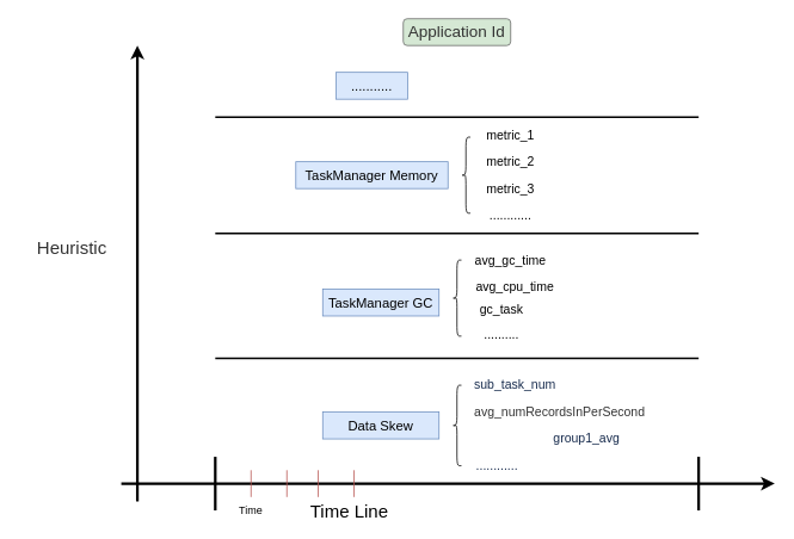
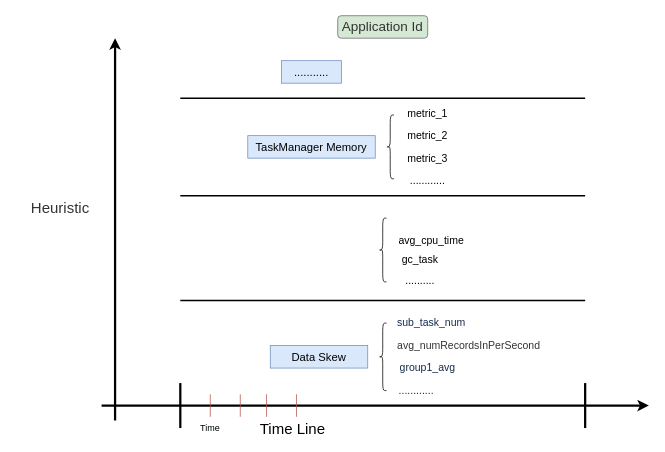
  <mxCell id="0" />
  <mxCell id="1" parent="0" />
  <mxCell id="2" value="" style="endArrow=classic;html=1;strokeWidth=3;" edge="1" parent="1"><mxGeometry width="50" height="50" relative="1" as="geometry"><mxPoint x="135" y="540" as="sourcePoint" /><mxPoint x="865" y="540" as="targetPoint" /></mxGeometry></mxCell>
  <mxCell id="3" value="&lt;font style=&quot;font-size: 20px&quot;&gt;Time Line&lt;/font&gt;" style="text;html=1;strokeColor=none;fillColor=none;align=center;verticalAlign=middle;whiteSpace=wrap;rounded=0;" vertex="1" parent="1"><mxGeometry x="330" y="560" width="120" height="20" as="geometry" /></mxCell>
  <mxCell id="4" value="&lt;font style=&quot;font-size: 18px&quot;&gt;Application Id&lt;/font&gt;" style="rounded=1;whiteSpace=wrap;html=1;fillColor=#d5e8d4;strokeColor=#666666;fontColor=#333333;" vertex="1" parent="1"><mxGeometry x="450" y="20" width="120" height="30" as="geometry" /></mxCell>
  <mxCell id="5" value="" style="endArrow=classic;html=1;strokeWidth=3;" edge="1" parent="1"><mxGeometry width="50" height="50" relative="1" as="geometry"><mxPoint x="153" y="560" as="sourcePoint" /><mxPoint x="153" y="50" as="targetPoint" /></mxGeometry></mxCell>
  <mxCell id="6" value="&lt;span style=&quot;color: rgb(51 , 51 , 51)&quot;&gt;&lt;font style=&quot;font-size: 20px&quot;&gt;Heuristic&lt;/font&gt;&lt;/span&gt;" style="text;html=1;strokeColor=none;fillColor=none;align=center;verticalAlign=middle;whiteSpace=wrap;rounded=0;" vertex="1" parent="1"><mxGeometry x="20" y="260" width="120" height="30" as="geometry" /></mxCell>
  <mxCell id="7" value="" style="endArrow=none;html=1;strokeWidth=3;" edge="1" parent="1"><mxGeometry width="50" height="50" relative="1" as="geometry"><mxPoint x="240" y="570" as="sourcePoint" /><mxPoint x="240" y="510" as="targetPoint" /></mxGeometry></mxCell>
  <mxCell id="8" value="" style="endArrow=none;html=1;strokeWidth=3;" edge="1" parent="1"><mxGeometry width="50" height="50" relative="1" as="geometry"><mxPoint x="780" y="570" as="sourcePoint" /><mxPoint x="780" y="510" as="targetPoint" /></mxGeometry></mxCell>
  <mxCell id="9" value="" style="endArrow=none;html=1;strokeWidth=1;fillColor=#f8cecc;strokeColor=#b85450;" edge="1" parent="1"><mxGeometry width="50" height="50" relative="1" as="geometry"><mxPoint x="280" y="555" as="sourcePoint" /><mxPoint x="280" y="525" as="targetPoint" /></mxGeometry></mxCell>
  <mxCell id="10" value="" style="endArrow=none;html=1;strokeWidth=1;fillColor=#f8cecc;strokeColor=#b85450;" edge="1" parent="1"><mxGeometry width="50" height="50" relative="1" as="geometry"><mxPoint x="320" y="555" as="sourcePoint" /><mxPoint x="320" y="525" as="targetPoint" /></mxGeometry></mxCell>
  <mxCell id="11" value="" style="endArrow=none;html=1;strokeWidth=1;fillColor=#f8cecc;strokeColor=#b85450;" edge="1" parent="1"><mxGeometry width="50" height="50" relative="1" as="geometry"><mxPoint x="355" y="555" as="sourcePoint" /><mxPoint x="355" y="525" as="targetPoint" /></mxGeometry></mxCell>
  <mxCell id="12" value="" style="endArrow=none;html=1;strokeWidth=1;fillColor=#f8cecc;strokeColor=#b85450;" edge="1" parent="1"><mxGeometry width="50" height="50" relative="1" as="geometry"><mxPoint x="395" y="555" as="sourcePoint" /><mxPoint x="395" y="525" as="targetPoint" /></mxGeometry></mxCell>
  <mxCell id="13" value="Time" style="text;html=1;strokeColor=none;fillColor=none;align=center;verticalAlign=middle;whiteSpace=wrap;rounded=0;" vertex="1" parent="1"><mxGeometry x="260" y="560" width="40" height="20" as="geometry" /></mxCell>
  <mxCell id="14" value="" style="endArrow=none;html=1;strokeWidth=2;" edge="1" parent="1"><mxGeometry width="50" height="50" relative="1" as="geometry"><mxPoint x="240" y="400" as="sourcePoint" /><mxPoint x="780" y="400" as="targetPoint" /></mxGeometry></mxCell>
  <mxCell id="15" value="" style="endArrow=none;html=1;strokeWidth=2;" edge="1" parent="1"><mxGeometry width="50" height="50" relative="1" as="geometry"><mxPoint x="240" y="260" as="sourcePoint" /><mxPoint x="780" y="260" as="targetPoint" /></mxGeometry></mxCell>
  <mxCell id="16" value="" style="endArrow=none;html=1;strokeWidth=2;" edge="1" parent="1"><mxGeometry width="50" height="50" relative="1" as="geometry"><mxPoint x="240" y="130" as="sourcePoint" /><mxPoint x="780" y="130" as="targetPoint" /></mxGeometry></mxCell>
  <mxCell id="17" value="" style="group" vertex="1" connectable="0" parent="1"><mxGeometry x="360" y="280" width="270" height="103" as="geometry" /></mxCell>
- <mxCell id="18" value="&lt;font style=&quot;font-size: 15px&quot;&gt;TaskManager GC&lt;/font&gt;" style="text;html=1;strokeColor=#6c8ebf;fillColor=#dae8fc;align=center;verticalAlign=middle;whiteSpace=wrap;rounded=0;" vertex="1" parent="17"><mxGeometry y="42.5" width="130" height="30" as="geometry" /></mxCell>
- <mxCell id="19" value="&lt;span style=&quot;font-family: , , &amp;#34;segoe ui&amp;#34; , &amp;#34;roboto&amp;#34; , &amp;#34;oxygen&amp;#34; , &amp;#34;ubuntu&amp;#34; , &amp;#34;fira sans&amp;#34; , &amp;#34;droid sans&amp;#34; , &amp;#34;helvetica neue&amp;#34; , sans-serif ; font-size: 14px ; background-color: rgb(255 , 255 , 255)&quot;&gt;avg_gc_time&lt;/span&gt;" style="text;html=1;strokeColor=none;fillColor=none;align=center;verticalAlign=middle;whiteSpace=wrap;rounded=0;" vertex="1" parent="17"><mxGeometry x="155" width="110" height="20" as="geometry" /></mxCell>
  <mxCell id="20" value="&lt;span style=&quot;font-family: , , &amp;#34;segoe ui&amp;#34; , &amp;#34;roboto&amp;#34; , &amp;#34;oxygen&amp;#34; , &amp;#34;ubuntu&amp;#34; , &amp;#34;fira sans&amp;#34; , &amp;#34;droid sans&amp;#34; , &amp;#34;helvetica neue&amp;#34; , sans-serif ; font-size: 14px ; background-color: rgb(255 , 255 , 255)&quot;&gt;avg_cpu_time&lt;/span&gt;" style="text;html=1;strokeColor=none;fillColor=none;align=center;verticalAlign=middle;whiteSpace=wrap;rounded=0;" vertex="1" parent="17"><mxGeometry x="160" y="30" width="110" height="20" as="geometry" /></mxCell>
  <mxCell id="21" value="&lt;span style=&quot;font-family: , , &amp;#34;segoe ui&amp;#34; , &amp;#34;roboto&amp;#34; , &amp;#34;oxygen&amp;#34; , &amp;#34;ubuntu&amp;#34; , &amp;#34;fira sans&amp;#34; , &amp;#34;droid sans&amp;#34; , &amp;#34;helvetica neue&amp;#34; , sans-serif ; font-size: 14px ; background-color: rgb(255 , 255 , 255)&quot;&gt;gc_task&lt;/span&gt;" style="text;html=1;strokeColor=none;fillColor=none;align=center;verticalAlign=middle;whiteSpace=wrap;rounded=0;" vertex="1" parent="17"><mxGeometry x="145" y="56" width="110" height="20" as="geometry" /></mxCell>
  <mxCell id="22" value="" style="shape=curlyBracket;whiteSpace=wrap;html=1;rounded=1;" vertex="1" parent="17"><mxGeometry x="145" y="10" width="10" height="85" as="geometry" /></mxCell>
  <mxCell id="23" value="&lt;span style=&quot;font-size: 14px ; background-color: rgb(255 , 255 , 255)&quot;&gt;..........&lt;/span&gt;" style="text;html=1;strokeColor=none;fillColor=none;align=center;verticalAlign=middle;whiteSpace=wrap;rounded=0;" vertex="1" parent="17"><mxGeometry x="145" y="83" width="110" height="20" as="geometry" /></mxCell>
  <mxCell id="24" value="" style="group" vertex="1" connectable="0" parent="1"><mxGeometry x="360" y="420" width="370" height="110" as="geometry" /></mxCell>
  <mxCell id="25" value="&lt;font style=&quot;font-size: 15px&quot;&gt;Data Skew&lt;/font&gt;" style="text;html=1;strokeColor=#6c8ebf;fillColor=#dae8fc;align=center;verticalAlign=middle;whiteSpace=wrap;rounded=0;" vertex="1" parent="24"><mxGeometry y="40" width="130" height="30" as="geometry" /></mxCell>
  <mxCell id="26" value="&lt;span style=&quot;color: rgb(23 , 43 , 77) ; font-family: , , &amp;#34;segoe ui&amp;#34; , &amp;#34;roboto&amp;#34; , &amp;#34;oxygen&amp;#34; , &amp;#34;ubuntu&amp;#34; , &amp;#34;fira sans&amp;#34; , &amp;#34;droid sans&amp;#34; , &amp;#34;helvetica neue&amp;#34; , sans-serif ; font-size: 14px ; text-align: left ; background-color: rgb(255 , 255 , 255)&quot;&gt;sub_task_num&lt;/span&gt;" style="text;html=1;strokeColor=none;fillColor=none;align=center;verticalAlign=middle;whiteSpace=wrap;rounded=0;" vertex="1" parent="24"><mxGeometry x="160" width="110" height="20" as="geometry" /></mxCell>
  <mxCell id="27" value="&lt;span style=&quot;color: rgb(51 , 51 , 51) ; font-family: , , &amp;#34;segoe ui&amp;#34; , &amp;#34;roboto&amp;#34; , &amp;#34;oxygen&amp;#34; , &amp;#34;ubuntu&amp;#34; , &amp;#34;fira sans&amp;#34; , &amp;#34;droid sans&amp;#34; , &amp;#34;helvetica neue&amp;#34; , sans-serif ; font-size: 14px ; background-color: rgb(255 , 255 , 255)&quot;&gt;avg_numRecordsInPerSecond&lt;/span&gt;" style="text;html=1;strokeColor=none;fillColor=none;align=center;verticalAlign=middle;whiteSpace=wrap;rounded=0;" vertex="1" parent="24"><mxGeometry x="160" y="30" width="210" height="20" as="geometry" /></mxCell>
- <mxCell id="28" value="&lt;span style=&quot;color: rgb(23 , 43 , 77) ; font-family: , , &amp;#34;segoe ui&amp;#34; , &amp;#34;roboto&amp;#34; , &amp;#34;oxygen&amp;#34; , &amp;#34;ubuntu&amp;#34; , &amp;#34;fira sans&amp;#34; , &amp;#34;droid sans&amp;#34; , &amp;#34;helvetica neue&amp;#34; , sans-serif ; font-size: 14px ; background-color: rgb(255 , 255 , 255)&quot;&gt;group1_avg&lt;/span&gt;" style="text;html=1;strokeColor=none;fillColor=none;align=center;verticalAlign=middle;whiteSpace=wrap;rounded=0;" vertex="1" parent="24"><mxGeometry x="245" y="60" width="100" height="20" as="geometry" /></mxCell>
+ <mxCell id="28" value="&lt;span style=&quot;color: rgb(23 , 43 , 77) ; font-family: , , &amp;#34;segoe ui&amp;#34; , &amp;#34;roboto&amp;#34; , &amp;#34;oxygen&amp;#34; , &amp;#34;ubuntu&amp;#34; , &amp;#34;fira sans&amp;#34; , &amp;#34;droid sans&amp;#34; , &amp;#34;helvetica neue&amp;#34; , sans-serif ; font-size: 14px ; background-color: rgb(255 , 255 , 255)&quot;&gt;group1_avg&lt;/span&gt;" style="text;html=1;strokeColor=none;fillColor=none;align=center;verticalAlign=middle;whiteSpace=wrap;rounded=0;" vertex="1" parent="24"><mxGeometry x="160" y="60" width="100" height="20" as="geometry" /></mxCell>
  <mxCell id="29" value="&lt;font color=&quot;#172b4d&quot;&gt;&lt;span style=&quot;font-size: 14px ; background-color: rgb(255 , 255 , 255)&quot;&gt;............&lt;/span&gt;&lt;/font&gt;" style="text;html=1;strokeColor=none;fillColor=none;align=center;verticalAlign=middle;whiteSpace=wrap;rounded=0;" vertex="1" parent="24"><mxGeometry x="160" y="90" width="70" height="20" as="geometry" /></mxCell>
  <mxCell id="30" value="" style="shape=curlyBracket;whiteSpace=wrap;html=1;rounded=1;" vertex="1" parent="24"><mxGeometry x="145" y="10" width="10" height="90" as="geometry" /></mxCell>
  <mxCell id="31" value="&lt;font style=&quot;font-size: 15px&quot;&gt;...........&lt;/font&gt;" style="text;html=1;strokeColor=#6c8ebf;fillColor=#dae8fc;align=center;verticalAlign=middle;whiteSpace=wrap;rounded=0;" vertex="1" parent="1"><mxGeometry x="375" y="80" width="80" height="30" as="geometry" /></mxCell>
  <mxCell id="32" value="" style="group" vertex="1" connectable="0" parent="1"><mxGeometry x="330" y="140" width="295" height="110" as="geometry" /></mxCell>
  <mxCell id="33" value="&lt;font style=&quot;font-size: 15px&quot;&gt;TaskManager Memory&lt;/font&gt;" style="text;html=1;strokeColor=#6c8ebf;fillColor=#dae8fc;align=center;verticalAlign=middle;whiteSpace=wrap;rounded=0;" vertex="1" parent="32"><mxGeometry y="40" width="170" height="30" as="geometry" /></mxCell>
  <mxCell id="34" value="" style="shape=curlyBracket;whiteSpace=wrap;html=1;rounded=1;" vertex="1" parent="32"><mxGeometry x="185" y="12.5" width="10" height="85" as="geometry" /></mxCell>
  <mxCell id="35" value="&lt;span style=&quot;font-family: , , &amp;#34;segoe ui&amp;#34; , &amp;#34;roboto&amp;#34; , &amp;#34;oxygen&amp;#34; , &amp;#34;ubuntu&amp;#34; , &amp;#34;fira sans&amp;#34; , &amp;#34;droid sans&amp;#34; , &amp;#34;helvetica neue&amp;#34; , sans-serif ; font-size: 14px ; background-color: rgb(255 , 255 , 255)&quot;&gt;metric_1&lt;/span&gt;" style="text;html=1;strokeColor=none;fillColor=none;align=center;verticalAlign=middle;whiteSpace=wrap;rounded=0;" vertex="1" parent="32"><mxGeometry x="185" width="110" height="20" as="geometry" /></mxCell>
  <mxCell id="36" value="&lt;span style=&quot;font-family: , , &amp;#34;segoe ui&amp;#34; , &amp;#34;roboto&amp;#34; , &amp;#34;oxygen&amp;#34; , &amp;#34;ubuntu&amp;#34; , &amp;#34;fira sans&amp;#34; , &amp;#34;droid sans&amp;#34; , &amp;#34;helvetica neue&amp;#34; , sans-serif ; font-size: 14px ; background-color: rgb(255 , 255 , 255)&quot;&gt;metric_2&lt;/span&gt;" style="text;html=1;strokeColor=none;fillColor=none;align=center;verticalAlign=middle;whiteSpace=wrap;rounded=0;" vertex="1" parent="32"><mxGeometry x="185" y="30" width="110" height="20" as="geometry" /></mxCell>
  <mxCell id="37" value="&lt;span style=&quot;font-family: , , &amp;#34;segoe ui&amp;#34; , &amp;#34;roboto&amp;#34; , &amp;#34;oxygen&amp;#34; , &amp;#34;ubuntu&amp;#34; , &amp;#34;fira sans&amp;#34; , &amp;#34;droid sans&amp;#34; , &amp;#34;helvetica neue&amp;#34; , sans-serif ; font-size: 14px ; background-color: rgb(255 , 255 , 255)&quot;&gt;metric_3&lt;/span&gt;" style="text;html=1;strokeColor=none;fillColor=none;align=center;verticalAlign=middle;whiteSpace=wrap;rounded=0;" vertex="1" parent="32"><mxGeometry x="185" y="60" width="110" height="20" as="geometry" /></mxCell>
  <mxCell id="38" value="&lt;span style=&quot;font-size: 14px ; background-color: rgb(255 , 255 , 255)&quot;&gt;............&lt;/span&gt;" style="text;html=1;strokeColor=none;fillColor=none;align=center;verticalAlign=middle;whiteSpace=wrap;rounded=0;" vertex="1" parent="32"><mxGeometry x="185" y="90" width="110" height="20" as="geometry" /></mxCell>
